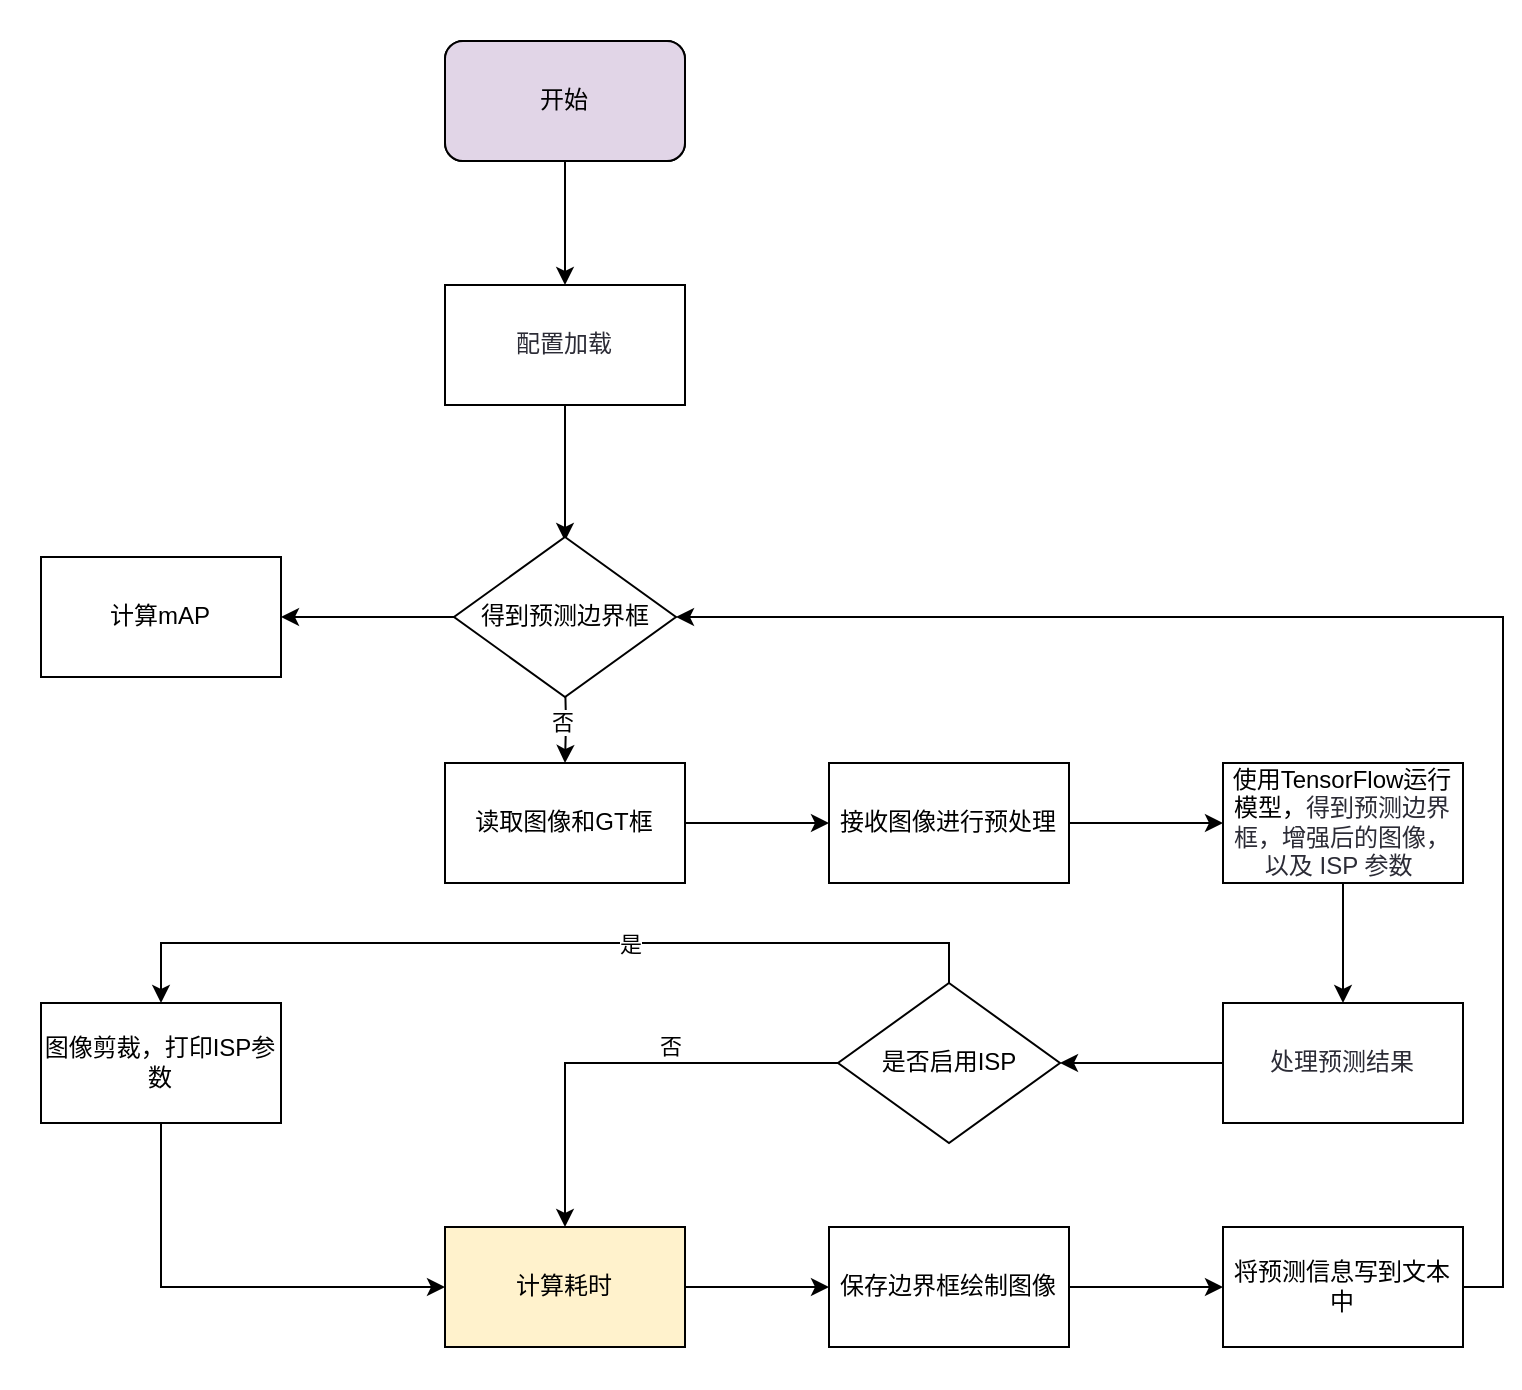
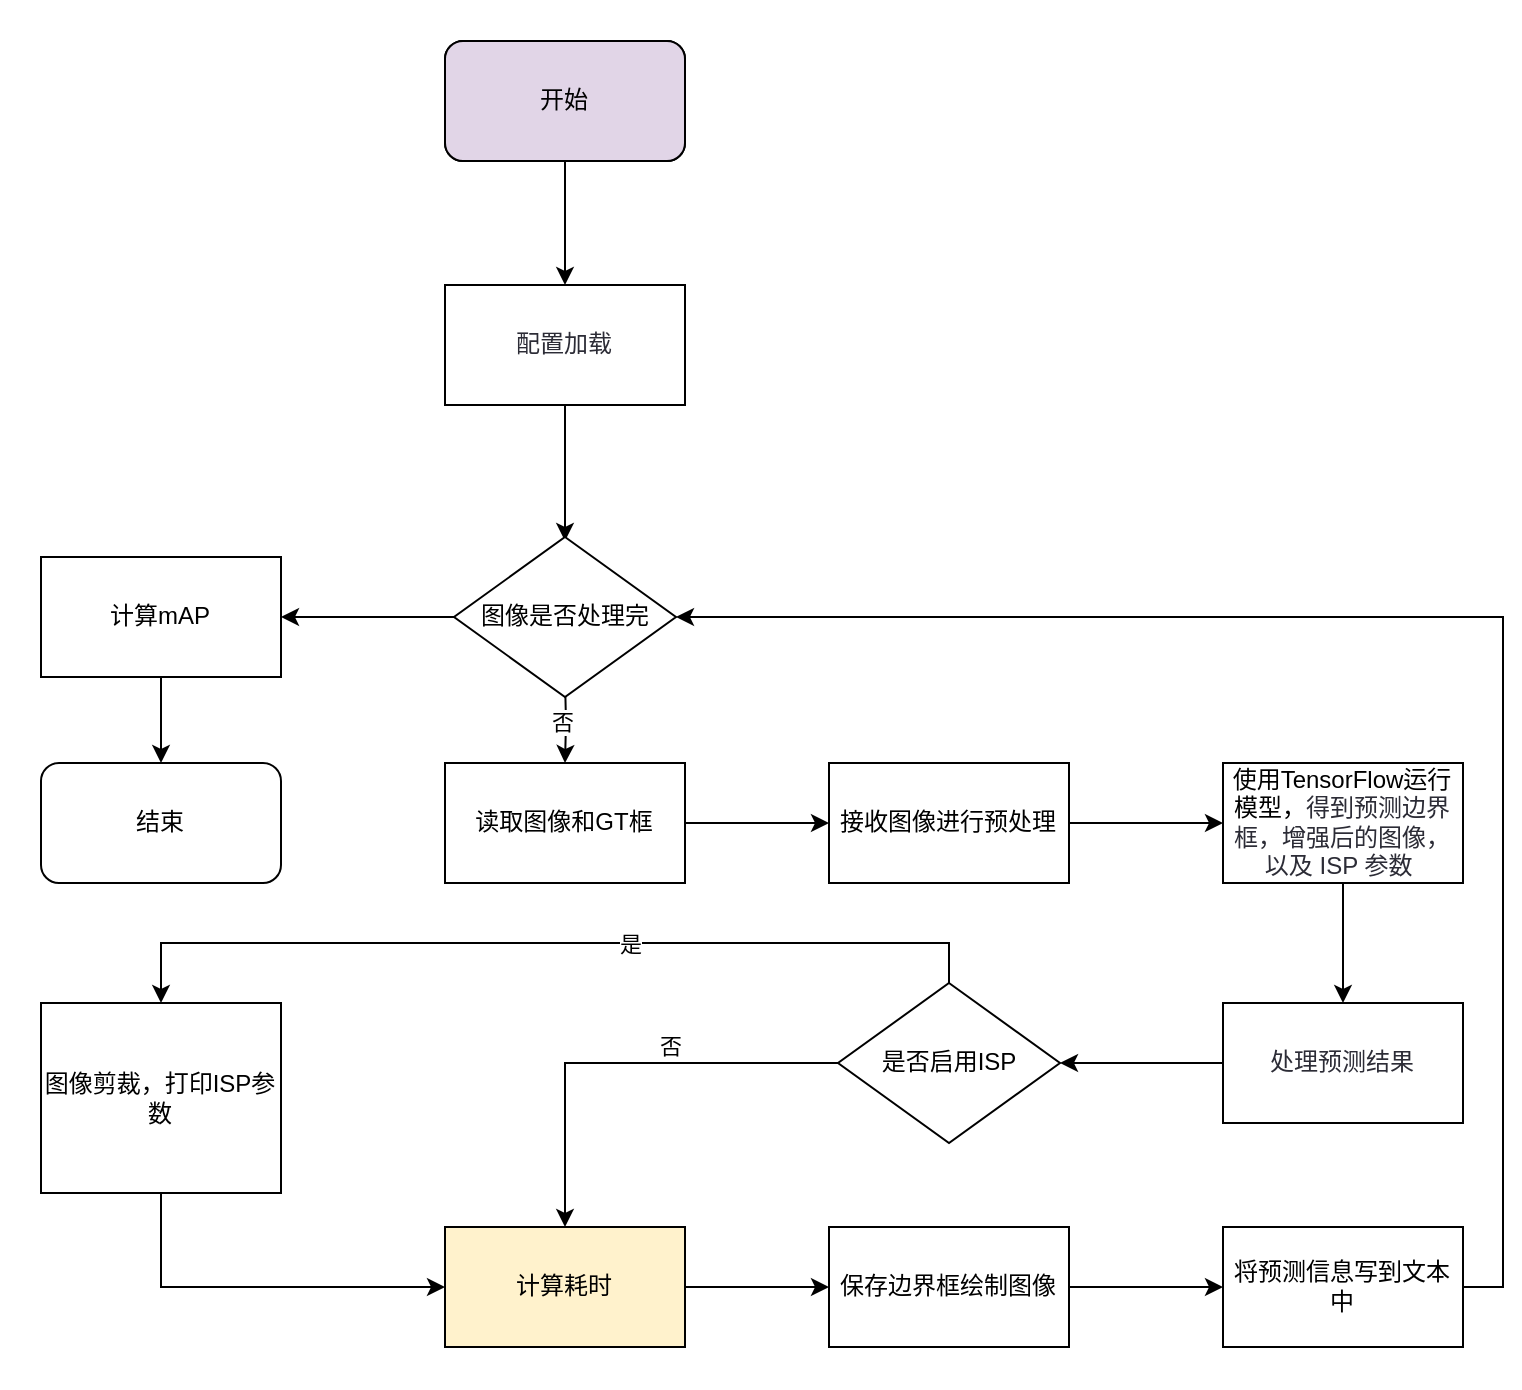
  <mxCell id="0" />
  <mxCell id="1" parent="0" />
  <mxCell id="2" value="" style="rounded=1;whiteSpace=wrap;html=1;" vertex="1" parent="1"><mxGeometry x="222" y="20" width="120" height="60" as="geometry" /></mxCell>
  <mxCell id="3" style="edgeStyle=orthogonalEdgeStyle;rounded=0;orthogonalLoop=1;jettySize=auto;html=1;exitX=0.5;exitY=1;exitDx=0;exitDy=0;entryX=0.5;entryY=0;entryDx=0;entryDy=0;" edge="1" parent="1" source="4" target="5"><mxGeometry relative="1" as="geometry" /></mxCell>
  <mxCell id="4" value="开始" style="rounded=1;whiteSpace=wrap;html=1;fillColor=#e1d5e7;" vertex="1" parent="1"><mxGeometry x="222" y="20" width="120" height="60" as="geometry" /></mxCell>
  <mxCell id="5" value="&lt;div style=&quot;text-align: left;&quot;&gt;&lt;span style=&quot;background-color: initial; caret-color: rgb(44, 44, 54);&quot;&gt;&lt;font face=&quot;-apple-system, system-ui, Segoe UI, Noto Sans, Helvetica, Arial, sans-serif, Apple Color Emoji, Segoe UI Emoji&quot; color=&quot;#2c2c36&quot;&gt;配置加载&lt;/font&gt;&lt;/span&gt;&lt;/div&gt;" style="rounded=0;whiteSpace=wrap;html=1;" vertex="1" parent="1"><mxGeometry x="222" y="142" width="120" height="60" as="geometry" /></mxCell>
  <mxCell id="6" style="edgeStyle=orthogonalEdgeStyle;rounded=0;orthogonalLoop=1;jettySize=auto;html=1;exitX=0.5;exitY=1;exitDx=0;exitDy=0;exitPerimeter=0;entryX=0.5;entryY=0;entryDx=0;entryDy=0;" edge="1" parent="1" target="9"><mxGeometry relative="1" as="geometry"><mxPoint x="282" y="339" as="sourcePoint" /></mxGeometry></mxCell>
  <mxCell id="7" value="否" style="edgeLabel;html=1;align=center;verticalAlign=middle;resizable=0;points=[];" vertex="1" connectable="0" parent="6"><mxGeometry x="-0.027" y="-2" relative="1" as="geometry"><mxPoint as="offset" /></mxGeometry></mxCell>
  <mxCell id="8" style="edgeStyle=orthogonalEdgeStyle;rounded=0;orthogonalLoop=1;jettySize=auto;html=1;exitX=1;exitY=0.5;exitDx=0;exitDy=0;entryX=0;entryY=0.5;entryDx=0;entryDy=0;" edge="1" parent="1" source="9" target="11"><mxGeometry relative="1" as="geometry" /></mxCell>
  <mxCell id="9" value="读取图像和GT框" style="rounded=0;whiteSpace=wrap;html=1;" vertex="1" parent="1"><mxGeometry x="222" y="381" width="120" height="60" as="geometry" /></mxCell>
  <mxCell id="10" style="edgeStyle=orthogonalEdgeStyle;rounded=0;orthogonalLoop=1;jettySize=auto;html=1;exitX=1;exitY=0.5;exitDx=0;exitDy=0;" edge="1" parent="1" source="11" target="14"><mxGeometry relative="1" as="geometry" /></mxCell>
  <mxCell id="11" value="接收图像进行预处理" style="rounded=0;whiteSpace=wrap;html=1;" vertex="1" parent="1"><mxGeometry x="414" y="381" width="120" height="60" as="geometry" /></mxCell>
  <mxCell id="12" style="edgeStyle=orthogonalEdgeStyle;rounded=0;orthogonalLoop=1;jettySize=auto;html=1;exitX=0.5;exitY=1;exitDx=0;exitDy=0;entryX=0.5;entryY=0;entryDx=0;entryDy=0;entryPerimeter=0;" edge="1" parent="1" source="5"><mxGeometry relative="1" as="geometry"><mxPoint x="282" y="270" as="targetPoint" /></mxGeometry></mxCell>
  <mxCell id="13" style="edgeStyle=orthogonalEdgeStyle;rounded=0;orthogonalLoop=1;jettySize=auto;html=1;exitX=0.5;exitY=1;exitDx=0;exitDy=0;" edge="1" parent="1" source="14" target="16"><mxGeometry relative="1" as="geometry" /></mxCell>
  <mxCell id="14" value="&lt;font face=&quot;Helvetica&quot; style=&quot;font-size: 12px;&quot;&gt;使用TensorFlow运行模型，&lt;span style=&quot;caret-color: rgb(44, 44, 54); color: rgb(44, 44, 54);&quot;&gt;得到预测边界框，&lt;/span&gt;&lt;span style=&quot;caret-color: rgb(44, 44, 54); color: rgb(44, 44, 54);&quot;&gt;增强后的图像，&lt;/span&gt;&lt;span style=&quot;caret-color: rgb(44, 44, 54); color: rgb(44, 44, 54);&quot;&gt;以及 ISP 参数&lt;span style=&quot;&quot; class=&quot;Apple-converted-space&quot;&gt;&amp;nbsp;&lt;/span&gt;&lt;/span&gt;&lt;/font&gt;" style="rounded=0;whiteSpace=wrap;html=1;align=center;" vertex="1" parent="1"><mxGeometry x="611" y="381" width="120" height="60" as="geometry" /></mxCell>
  <mxCell id="15" style="edgeStyle=orthogonalEdgeStyle;rounded=0;orthogonalLoop=1;jettySize=auto;html=1;exitX=0;exitY=0.5;exitDx=0;exitDy=0;entryX=1;entryY=0.5;entryDx=0;entryDy=0;" edge="1" parent="1" source="16" target="21"><mxGeometry relative="1" as="geometry" /></mxCell>
  <mxCell id="16" value="&lt;span style=&quot;caret-color: rgb(44, 44, 54); color: rgb(44, 44, 54); font-family: -apple-system, BlinkMacSystemFont, &amp;quot;Segoe UI&amp;quot;, &amp;quot;Noto Sans&amp;quot;, Helvetica, Arial, sans-serif, &amp;quot;Apple Color Emoji&amp;quot;, &amp;quot;Segoe UI Emoji&amp;quot;; text-align: left;&quot;&gt;&lt;font style=&quot;font-size: 12px;&quot;&gt;处理预测结果&lt;/font&gt;&lt;/span&gt;" style="rounded=0;whiteSpace=wrap;html=1;" vertex="1" parent="1"><mxGeometry x="611" y="501" width="120" height="60" as="geometry" /></mxCell>
  <mxCell id="17" style="edgeStyle=orthogonalEdgeStyle;rounded=0;orthogonalLoop=1;jettySize=auto;html=1;exitX=0.5;exitY=0;exitDx=0;exitDy=0;entryX=0.5;entryY=0;entryDx=0;entryDy=0;" edge="1" parent="1" source="21" target="25"><mxGeometry relative="1" as="geometry" /></mxCell>
  <mxCell id="18" value="是" style="edgeLabel;html=1;align=center;verticalAlign=middle;resizable=0;points=[];" vertex="1" connectable="0" parent="17"><mxGeometry x="-0.184" relative="1" as="geometry"><mxPoint x="1" as="offset" /></mxGeometry></mxCell>
  <mxCell id="19" style="edgeStyle=orthogonalEdgeStyle;rounded=0;orthogonalLoop=1;jettySize=auto;html=1;exitX=0;exitY=0.5;exitDx=0;exitDy=0;entryX=0.5;entryY=0;entryDx=0;entryDy=0;" edge="1" parent="1" source="21" target="27"><mxGeometry relative="1" as="geometry" /></mxCell>
  <mxCell id="20" value="否" style="edgeLabel;html=1;align=center;verticalAlign=middle;resizable=0;points=[];" vertex="1" connectable="0" parent="19"><mxGeometry x="-0.233" y="-9" relative="1" as="geometry"><mxPoint as="offset" /></mxGeometry></mxCell>
  <mxCell id="21" value="是否启用ISP" style="rhombus;whiteSpace=wrap;html=1;" vertex="1" parent="1"><mxGeometry x="418.5" y="491" width="111" height="80" as="geometry" /></mxCell>
  <mxCell id="22" style="edgeStyle=orthogonalEdgeStyle;rounded=0;orthogonalLoop=1;jettySize=auto;html=1;exitX=0;exitY=0.5;exitDx=0;exitDy=0;entryX=1;entryY=0.5;entryDx=0;entryDy=0;" edge="1" parent="1" source="23" target="33"><mxGeometry relative="1" as="geometry" /></mxCell>
- <mxCell id="23" value="&lt;meta charset=&quot;utf-8&quot;&gt;&lt;span style=&quot;color: rgb(0, 0, 0); font-family: Helvetica; font-size: 12px; font-style: normal; font-variant-ligatures: normal; font-variant-caps: normal; font-weight: 400; letter-spacing: normal; orphans: 2; text-align: center; text-indent: 0px; text-transform: none; widows: 2; word-spacing: 0px; -webkit-text-stroke-width: 0px; white-space: normal; background-color: rgb(255, 255, 255); text-decoration-thickness: initial; text-decoration-style: initial; text-decoration-color: initial; display: inline !important; float: none;&quot;&gt;得到预测边界框&lt;/span&gt;" style="rhombus;whiteSpace=wrap;html=1;" vertex="1" parent="1"><mxGeometry x="226.5" y="268" width="111" height="80" as="geometry" /></mxCell>
+ <mxCell id="23" value="&lt;meta charset=&quot;utf-8&quot;&gt;&lt;span style=&quot;color: rgb(0, 0, 0); font-family: Helvetica; font-size: 12px; font-style: normal; font-variant-ligatures: normal; font-variant-caps: normal; font-weight: 400; letter-spacing: normal; orphans: 2; text-align: center; text-indent: 0px; text-transform: none; widows: 2; word-spacing: 0px; -webkit-text-stroke-width: 0px; white-space: normal; background-color: rgb(255, 255, 255); text-decoration-thickness: initial; text-decoration-style: initial; text-decoration-color: initial; display: inline !important; float: none;&quot;&gt;图像是否处理完&lt;/span&gt;" style="rhombus;whiteSpace=wrap;html=1;" vertex="1" parent="1"><mxGeometry x="226.5" y="268" width="111" height="80" as="geometry" /></mxCell>
  <mxCell id="24" style="edgeStyle=orthogonalEdgeStyle;rounded=0;orthogonalLoop=1;jettySize=auto;html=1;exitX=0.5;exitY=1;exitDx=0;exitDy=0;entryX=0;entryY=0.5;entryDx=0;entryDy=0;" edge="1" parent="1" source="25" target="27"><mxGeometry relative="1" as="geometry" /></mxCell>
- <mxCell id="25" value="图像剪裁，打印ISP参数" style="rounded=0;whiteSpace=wrap;html=1;" vertex="1" parent="1"><mxGeometry x="20" y="501" width="120" height="60" as="geometry" /></mxCell>
+ <mxCell id="25" value="图像剪裁，打印ISP参数" style="rounded=0;whiteSpace=wrap;html=1;" vertex="1" parent="1"><mxGeometry x="20" y="501" width="120" height="95" as="geometry" /></mxCell>
  <mxCell id="26" style="edgeStyle=orthogonalEdgeStyle;rounded=0;orthogonalLoop=1;jettySize=auto;html=1;exitX=1;exitY=0.5;exitDx=0;exitDy=0;" edge="1" parent="1" source="27" target="29"><mxGeometry relative="1" as="geometry" /></mxCell>
  <mxCell id="27" value="计算耗时" style="rounded=0;whiteSpace=wrap;html=1;fillColor=#fff2cc;" vertex="1" parent="1"><mxGeometry x="222" y="613" width="120" height="60" as="geometry" /></mxCell>
  <mxCell id="28" style="edgeStyle=orthogonalEdgeStyle;rounded=0;orthogonalLoop=1;jettySize=auto;html=1;" edge="1" parent="1" source="29" target="31"><mxGeometry relative="1" as="geometry" /></mxCell>
  <mxCell id="29" value="保存边界框绘制图像" style="rounded=0;whiteSpace=wrap;html=1;" vertex="1" parent="1"><mxGeometry x="414" y="613" width="120" height="60" as="geometry" /></mxCell>
  <mxCell id="30" style="edgeStyle=orthogonalEdgeStyle;rounded=0;orthogonalLoop=1;jettySize=auto;html=1;exitX=1;exitY=0.5;exitDx=0;exitDy=0;entryX=1;entryY=0.5;entryDx=0;entryDy=0;" edge="1" parent="1" source="31" target="23"><mxGeometry relative="1" as="geometry" /></mxCell>
  <mxCell id="31" value="将预测信息写到文本中" style="rounded=0;whiteSpace=wrap;html=1;" vertex="1" parent="1"><mxGeometry x="611" y="613" width="120" height="60" as="geometry" /></mxCell>
+ <mxCell id="32" style="edgeStyle=orthogonalEdgeStyle;rounded=0;orthogonalLoop=1;jettySize=auto;html=1;exitX=0.5;exitY=1;exitDx=0;exitDy=0;entryX=0.5;entryY=0;entryDx=0;entryDy=0;" edge="1" parent="1" source="33" target="34"><mxGeometry relative="1" as="geometry" /></mxCell>
  <mxCell id="33" value="计算mAP" style="rounded=0;whiteSpace=wrap;html=1;" vertex="1" parent="1"><mxGeometry x="20" y="278" width="120" height="60" as="geometry" /></mxCell>
+ <mxCell id="34" value="结束" style="rounded=1;whiteSpace=wrap;html=1;" vertex="1" parent="1"><mxGeometry x="20" y="381" width="120" height="60" as="geometry" /></mxCell>
